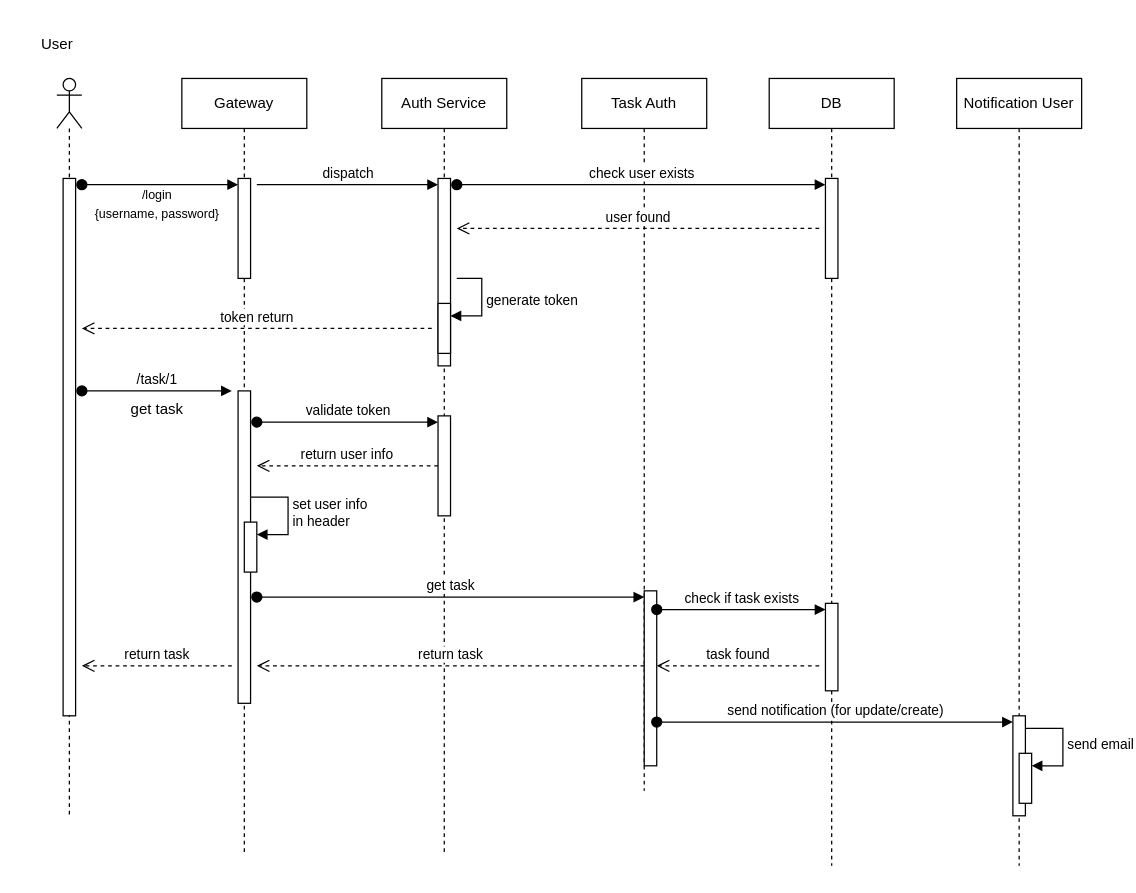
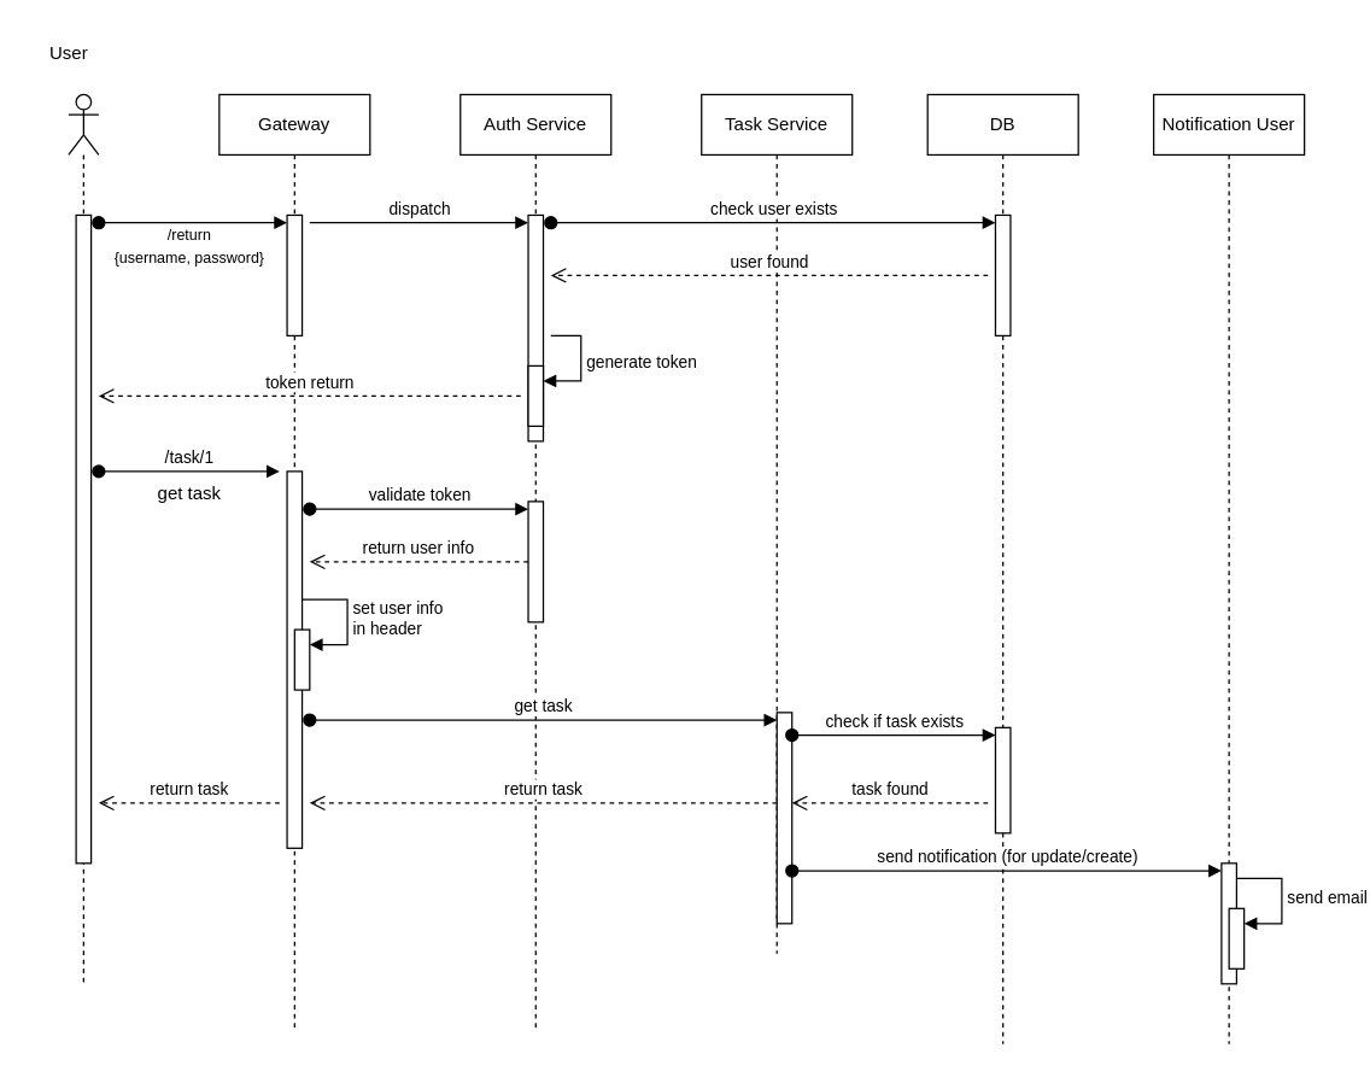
  <mxCell id="0" />
  <mxCell id="1" parent="0" />
  <mxCell id="2" value="" style="shape=umlLifeline;perimeter=lifelinePerimeter;whiteSpace=wrap;html=1;container=1;dropTarget=0;collapsible=0;recursiveResize=0;outlineConnect=0;portConstraint=eastwest;newEdgeStyle={&quot;curved&quot;:0,&quot;rounded&quot;:0};participant=umlActor;" vertex="1" parent="1"><mxGeometry x="45" y="62" width="20" height="590" as="geometry" /></mxCell>
  <mxCell id="3" value="" style="html=1;points=[[0,0,0,0,5],[0,1,0,0,-5],[1,0,0,0,5],[1,1,0,0,-5]];perimeter=orthogonalPerimeter;outlineConnect=0;targetShapes=umlLifeline;portConstraint=eastwest;newEdgeStyle={&quot;curved&quot;:0,&quot;rounded&quot;:0};" vertex="1" parent="2"><mxGeometry x="5" y="80" width="10" height="430" as="geometry" /></mxCell>
  <mxCell id="4" value="Gateway" style="shape=umlLifeline;perimeter=lifelinePerimeter;whiteSpace=wrap;html=1;container=1;dropTarget=0;collapsible=0;recursiveResize=0;outlineConnect=0;portConstraint=eastwest;newEdgeStyle={&quot;curved&quot;:0,&quot;rounded&quot;:0};" vertex="1" parent="1"><mxGeometry x="145" y="62" width="100" height="620" as="geometry" /></mxCell>
  <mxCell id="5" value="" style="html=1;points=[[0,0,0,0,5],[0,1,0,0,-5],[1,0,0,0,5],[1,1,0,0,-5]];perimeter=orthogonalPerimeter;outlineConnect=0;targetShapes=umlLifeline;portConstraint=eastwest;newEdgeStyle={&quot;curved&quot;:0,&quot;rounded&quot;:0};" vertex="1" parent="4"><mxGeometry x="45" y="80" width="10" height="80" as="geometry" /></mxCell>
  <mxCell id="6" value="" style="html=1;points=[[0,0,0,0,5],[0,1,0,0,-5],[1,0,0,0,5],[1,1,0,0,-5]];perimeter=orthogonalPerimeter;outlineConnect=0;targetShapes=umlLifeline;portConstraint=eastwest;newEdgeStyle={&quot;curved&quot;:0,&quot;rounded&quot;:0};" vertex="1" parent="4"><mxGeometry x="45" y="250" width="10" height="250" as="geometry" /></mxCell>
  <mxCell id="7" value="" style="html=1;points=[[0,0,0,0,5],[0,1,0,0,-5],[1,0,0,0,5],[1,1,0,0,-5]];perimeter=orthogonalPerimeter;outlineConnect=0;targetShapes=umlLifeline;portConstraint=eastwest;newEdgeStyle={&quot;curved&quot;:0,&quot;rounded&quot;:0};" vertex="1" parent="4"><mxGeometry x="50" y="355" width="10" height="40" as="geometry" /></mxCell>
  <mxCell id="8" value="set user info&amp;nbsp;&lt;br&gt;in header" style="html=1;align=left;spacingLeft=2;endArrow=block;rounded=0;edgeStyle=orthogonalEdgeStyle;curved=0;rounded=0;" edge="1" target="7" parent="4"><mxGeometry relative="1" as="geometry"><mxPoint x="55" y="335" as="sourcePoint" /><Array as="points"><mxPoint x="85" y="365" /></Array></mxGeometry></mxCell>
  <mxCell id="9" value="Auth Service" style="shape=umlLifeline;perimeter=lifelinePerimeter;whiteSpace=wrap;html=1;container=1;dropTarget=0;collapsible=0;recursiveResize=0;outlineConnect=0;portConstraint=eastwest;newEdgeStyle={&quot;curved&quot;:0,&quot;rounded&quot;:0};" vertex="1" parent="1"><mxGeometry x="305" y="62" width="100" height="620" as="geometry" /></mxCell>
  <mxCell id="10" value="" style="html=1;points=[[0,0,0,0,5],[0,1,0,0,-5],[1,0,0,0,5],[1,1,0,0,-5]];perimeter=orthogonalPerimeter;outlineConnect=0;targetShapes=umlLifeline;portConstraint=eastwest;newEdgeStyle={&quot;curved&quot;:0,&quot;rounded&quot;:0};" vertex="1" parent="9"><mxGeometry x="45" y="80" width="10" height="150" as="geometry" /></mxCell>
  <mxCell id="11" value="" style="html=1;points=[[0,0,0,0,5],[0,1,0,0,-5],[1,0,0,0,5],[1,1,0,0,-5]];perimeter=orthogonalPerimeter;outlineConnect=0;targetShapes=umlLifeline;portConstraint=eastwest;newEdgeStyle={&quot;curved&quot;:0,&quot;rounded&quot;:0};" vertex="1" parent="9"><mxGeometry x="45" y="180" width="10" height="40" as="geometry" /></mxCell>
  <mxCell id="12" value="generate token" style="html=1;align=left;spacingLeft=2;endArrow=block;rounded=0;edgeStyle=orthogonalEdgeStyle;curved=0;rounded=0;" edge="1" target="11" parent="9"><mxGeometry relative="1" as="geometry"><mxPoint x="60" y="160" as="sourcePoint" /><Array as="points"><mxPoint x="80" y="190" /></Array></mxGeometry></mxCell>
  <mxCell id="13" value="" style="html=1;points=[[0,0,0,0,5],[0,1,0,0,-5],[1,0,0,0,5],[1,1,0,0,-5]];perimeter=orthogonalPerimeter;outlineConnect=0;targetShapes=umlLifeline;portConstraint=eastwest;newEdgeStyle={&quot;curved&quot;:0,&quot;rounded&quot;:0};" vertex="1" parent="9"><mxGeometry x="45" y="270" width="10" height="80" as="geometry" /></mxCell>
- <mxCell id="14" value="Task Auth" style="shape=umlLifeline;perimeter=lifelinePerimeter;whiteSpace=wrap;html=1;container=1;dropTarget=0;collapsible=0;recursiveResize=0;outlineConnect=0;portConstraint=eastwest;newEdgeStyle={&quot;curved&quot;:0,&quot;rounded&quot;:0};" vertex="1" parent="1"><mxGeometry x="465" y="62" width="100" height="570" as="geometry" /></mxCell>
+ <mxCell id="14" value="Task Service" style="shape=umlLifeline;perimeter=lifelinePerimeter;whiteSpace=wrap;html=1;container=1;dropTarget=0;collapsible=0;recursiveResize=0;outlineConnect=0;portConstraint=eastwest;newEdgeStyle={&quot;curved&quot;:0,&quot;rounded&quot;:0};" vertex="1" parent="1"><mxGeometry x="465" y="62" width="100" height="570" as="geometry" /></mxCell>
  <mxCell id="15" value="" style="html=1;points=[[0,0,0,0,5],[0,1,0,0,-5],[1,0,0,0,5],[1,1,0,0,-5]];perimeter=orthogonalPerimeter;outlineConnect=0;targetShapes=umlLifeline;portConstraint=eastwest;newEdgeStyle={&quot;curved&quot;:0,&quot;rounded&quot;:0};" vertex="1" parent="14"><mxGeometry x="50" y="410" width="10" height="140" as="geometry" /></mxCell>
  <mxCell id="16" value="DB" style="shape=umlLifeline;perimeter=lifelinePerimeter;whiteSpace=wrap;html=1;container=1;dropTarget=0;collapsible=0;recursiveResize=0;outlineConnect=0;portConstraint=eastwest;newEdgeStyle={&quot;curved&quot;:0,&quot;rounded&quot;:0};" vertex="1" parent="1"><mxGeometry x="615" y="62" width="100" height="630" as="geometry" /></mxCell>
  <mxCell id="17" value="" style="html=1;points=[[0,0,0,0,5],[0,1,0,0,-5],[1,0,0,0,5],[1,1,0,0,-5]];perimeter=orthogonalPerimeter;outlineConnect=0;targetShapes=umlLifeline;portConstraint=eastwest;newEdgeStyle={&quot;curved&quot;:0,&quot;rounded&quot;:0};" vertex="1" parent="16"><mxGeometry x="45" y="80" width="10" height="80" as="geometry" /></mxCell>
  <mxCell id="18" value="" style="html=1;points=[[0,0,0,0,5],[0,1,0,0,-5],[1,0,0,0,5],[1,1,0,0,-5]];perimeter=orthogonalPerimeter;outlineConnect=0;targetShapes=umlLifeline;portConstraint=eastwest;newEdgeStyle={&quot;curved&quot;:0,&quot;rounded&quot;:0};" vertex="1" parent="16"><mxGeometry x="45" y="420" width="10" height="70" as="geometry" /></mxCell>
  <mxCell id="19" value="Notification User" style="shape=umlLifeline;perimeter=lifelinePerimeter;whiteSpace=wrap;html=1;container=1;dropTarget=0;collapsible=0;recursiveResize=0;outlineConnect=0;portConstraint=eastwest;newEdgeStyle={&quot;curved&quot;:0,&quot;rounded&quot;:0};" vertex="1" parent="1"><mxGeometry x="765" y="62" width="100" height="630" as="geometry" /></mxCell>
  <mxCell id="20" value="" style="html=1;points=[[0,0,0,0,5],[0,1,0,0,-5],[1,0,0,0,5],[1,1,0,0,-5]];perimeter=orthogonalPerimeter;outlineConnect=0;targetShapes=umlLifeline;portConstraint=eastwest;newEdgeStyle={&quot;curved&quot;:0,&quot;rounded&quot;:0};" vertex="1" parent="19"><mxGeometry x="45" y="510" width="10" height="80" as="geometry" /></mxCell>
  <mxCell id="21" value="" style="html=1;points=[[0,0,0,0,5],[0,1,0,0,-5],[1,0,0,0,5],[1,1,0,0,-5]];perimeter=orthogonalPerimeter;outlineConnect=0;targetShapes=umlLifeline;portConstraint=eastwest;newEdgeStyle={&quot;curved&quot;:0,&quot;rounded&quot;:0};" vertex="1" parent="19"><mxGeometry x="50" y="540" width="10" height="40" as="geometry" /></mxCell>
  <mxCell id="22" value="send email" style="html=1;align=left;spacingLeft=2;endArrow=block;rounded=0;edgeStyle=orthogonalEdgeStyle;curved=0;rounded=0;" edge="1" target="21" parent="19"><mxGeometry relative="1" as="geometry"><mxPoint x="55" y="520" as="sourcePoint" /><Array as="points"><mxPoint x="85" y="550" /></Array></mxGeometry></mxCell>
- <mxCell id="23" value="&lt;font style=&quot;font-size: 10px;&quot;&gt;/login&lt;br&gt;{username, password}&lt;/font&gt;" style="text;html=1;align=center;verticalAlign=middle;resizable=0;points=[];autosize=1;strokeColor=none;fillColor=none;" vertex="1" parent="1"><mxGeometry x="65" y="142" width="120" height="40" as="geometry" /></mxCell>
+ <mxCell id="23" value="&lt;font style=&quot;font-size: 10px;&quot;&gt;/return&lt;br&gt;{username, password}&lt;/font&gt;" style="text;html=1;align=center;verticalAlign=middle;resizable=0;points=[];autosize=1;strokeColor=none;fillColor=none;" vertex="1" parent="1"><mxGeometry x="65" y="142" width="120" height="40" as="geometry" /></mxCell>
  <mxCell id="24" value="" style="html=1;verticalAlign=bottom;startArrow=oval;endArrow=block;startSize=8;curved=0;rounded=0;entryX=0;entryY=0;entryDx=0;entryDy=5;" edge="1" target="5" parent="1"><mxGeometry relative="1" as="geometry"><mxPoint x="65" y="147" as="sourcePoint" /></mxGeometry></mxCell>
  <mxCell id="25" value="dispatch" style="html=1;verticalAlign=bottom;endArrow=block;curved=0;rounded=0;entryX=0;entryY=0;entryDx=0;entryDy=5;" edge="1" target="10" parent="1"><mxGeometry relative="1" as="geometry"><mxPoint x="205" y="147" as="sourcePoint" /></mxGeometry></mxCell>
  <mxCell id="26" value="check user exists" style="html=1;verticalAlign=bottom;startArrow=oval;endArrow=block;startSize=8;curved=0;rounded=0;entryX=0;entryY=0;entryDx=0;entryDy=5;" edge="1" target="17" parent="1"><mxGeometry relative="1" as="geometry"><mxPoint x="365" y="147" as="sourcePoint" /></mxGeometry></mxCell>
  <mxCell id="27" value="user found" style="html=1;verticalAlign=bottom;endArrow=open;dashed=1;endSize=8;curved=0;rounded=0;" edge="1" parent="1"><mxGeometry relative="1" as="geometry"><mxPoint x="655" y="182" as="sourcePoint" /><mxPoint x="365" y="182" as="targetPoint" /></mxGeometry></mxCell>
  <mxCell id="28" value="token return" style="html=1;verticalAlign=bottom;endArrow=open;dashed=1;endSize=8;curved=0;rounded=0;" edge="1" parent="1"><mxGeometry relative="1" as="geometry"><mxPoint x="345" y="262" as="sourcePoint" /><mxPoint x="65" y="262" as="targetPoint" /></mxGeometry></mxCell>
  <mxCell id="29" value="/task/1" style="html=1;verticalAlign=bottom;startArrow=oval;endArrow=block;startSize=8;curved=0;rounded=0;" edge="1" parent="1"><mxGeometry relative="1" as="geometry"><mxPoint x="65" y="312" as="sourcePoint" /><mxPoint x="185" y="312" as="targetPoint" /></mxGeometry></mxCell>
  <mxCell id="30" value="get task" style="text;html=1;align=center;verticalAlign=middle;resizable=0;points=[];autosize=1;strokeColor=none;fillColor=none;" vertex="1" parent="1"><mxGeometry x="90" y="312" width="70" height="30" as="geometry" /></mxCell>
  <mxCell id="31" value="validate token" style="html=1;verticalAlign=bottom;startArrow=oval;endArrow=block;startSize=8;curved=0;rounded=0;entryX=0;entryY=0;entryDx=0;entryDy=5;" edge="1" target="13" parent="1"><mxGeometry relative="1" as="geometry"><mxPoint x="205" y="337" as="sourcePoint" /></mxGeometry></mxCell>
  <mxCell id="32" value="return user info" style="html=1;verticalAlign=bottom;endArrow=open;dashed=1;endSize=8;curved=0;rounded=0;" edge="1" parent="1" source="13"><mxGeometry relative="1" as="geometry"><mxPoint x="455" y="222" as="sourcePoint" /><mxPoint x="205" y="372" as="targetPoint" /></mxGeometry></mxCell>
  <mxCell id="33" value="get task" style="html=1;verticalAlign=bottom;startArrow=oval;endArrow=block;startSize=8;curved=0;rounded=0;entryX=0;entryY=0;entryDx=0;entryDy=5;" edge="1" target="15" parent="1"><mxGeometry relative="1" as="geometry"><mxPoint x="205" y="477" as="sourcePoint" /></mxGeometry></mxCell>
  <mxCell id="34" value="check if task exists" style="html=1;verticalAlign=bottom;startArrow=oval;endArrow=block;startSize=8;curved=0;rounded=0;entryX=0;entryY=0;entryDx=0;entryDy=5;" edge="1" target="18" parent="1" source="15"><mxGeometry relative="1" as="geometry"><mxPoint x="535" y="487" as="sourcePoint" /></mxGeometry></mxCell>
  <mxCell id="35" value="task found" style="html=1;verticalAlign=bottom;endArrow=open;dashed=1;endSize=8;curved=0;rounded=0;" edge="1" parent="1"><mxGeometry relative="1" as="geometry"><mxPoint x="655" y="532" as="sourcePoint" /><mxPoint x="525" y="532" as="targetPoint" /></mxGeometry></mxCell>
  <mxCell id="36" value="return task" style="html=1;verticalAlign=bottom;endArrow=open;dashed=1;endSize=8;curved=0;rounded=0;" edge="1" parent="1"><mxGeometry relative="1" as="geometry"><mxPoint x="515" y="532" as="sourcePoint" /><mxPoint x="205" y="532" as="targetPoint" /></mxGeometry></mxCell>
  <mxCell id="37" value="return task" style="html=1;verticalAlign=bottom;endArrow=open;dashed=1;endSize=8;curved=0;rounded=0;" edge="1" parent="1"><mxGeometry relative="1" as="geometry"><mxPoint x="185" y="532" as="sourcePoint" /><mxPoint x="65" y="532" as="targetPoint" /></mxGeometry></mxCell>
  <mxCell id="38" value="send notification (for update/create)" style="html=1;verticalAlign=bottom;startArrow=oval;endArrow=block;startSize=8;curved=0;rounded=0;entryX=0;entryY=0;entryDx=0;entryDy=5;" edge="1" target="20" parent="1"><mxGeometry relative="1" as="geometry"><mxPoint x="525" y="577" as="sourcePoint" /></mxGeometry></mxCell>
  <mxCell id="39" value="User" style="text;html=1;align=center;verticalAlign=middle;resizable=0;points=[];autosize=1;strokeColor=none;fillColor=none;" vertex="1" parent="1"><mxGeometry x="20" y="20" width="50" height="30" as="geometry" /></mxCell>
